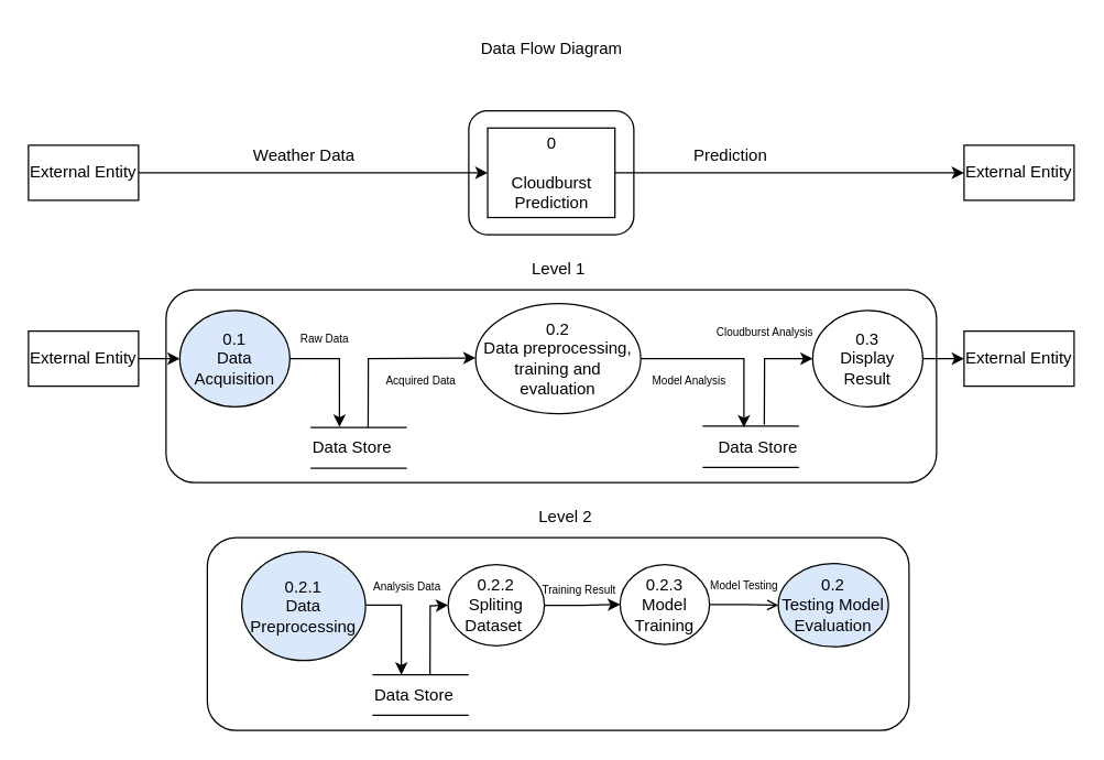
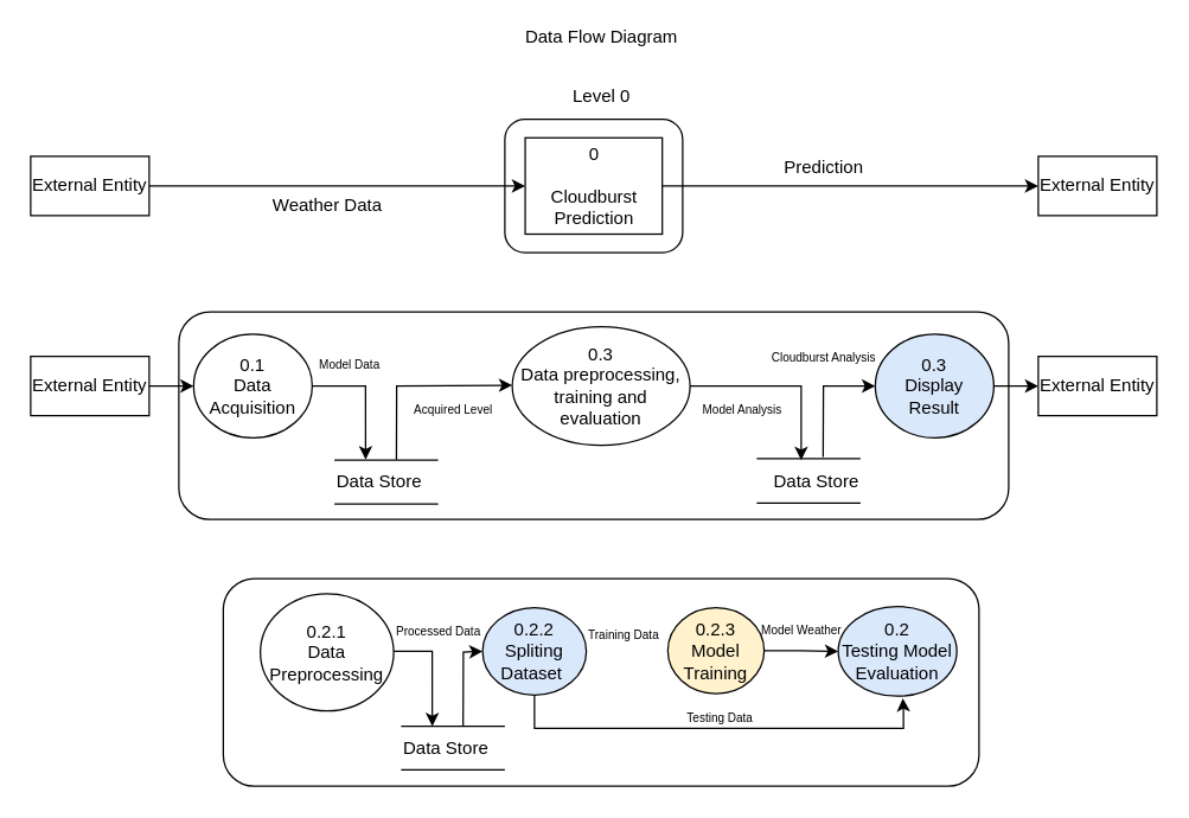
  <mxCell id="0" />
  <mxCell id="1" parent="0" />
  <mxCell id="2" value="" style="rounded=1;whiteSpace=wrap;html=1;" parent="1" vertex="1"><mxGeometry x="340" y="80" width="120" height="90" as="geometry" /></mxCell>
  <mxCell id="3" style="edgeStyle=orthogonalEdgeStyle;rounded=0;orthogonalLoop=1;jettySize=auto;html=1;entryX=0;entryY=0.5;entryDx=0;entryDy=0;" parent="1" source="4" target="6" edge="1"><mxGeometry relative="1" as="geometry" /></mxCell>
  <mxCell id="4" value="External Entity" style="rounded=0;whiteSpace=wrap;html=1;" parent="1" vertex="1"><mxGeometry x="20" y="105" width="80" height="40" as="geometry" /></mxCell>
  <mxCell id="5" style="edgeStyle=orthogonalEdgeStyle;rounded=0;orthogonalLoop=1;jettySize=auto;html=1;entryX=0;entryY=0.5;entryDx=0;entryDy=0;" parent="1" source="6" target="28" edge="1"><mxGeometry relative="1" as="geometry" /></mxCell>
  <mxCell id="6" value="0&lt;br&gt;&lt;br&gt;Cloudburst &lt;br&gt;Prediction" style="whiteSpace=wrap;html=1;rounded=0;" parent="1" vertex="1"><mxGeometry x="353.75" y="92.5" width="92.5" height="65" as="geometry" /></mxCell>
+ <mxCell id="7" value="Level 0" style="text;html=1;align=center;verticalAlign=middle;resizable=0;points=[];autosize=1;strokeColor=none;fillColor=none;" parent="1" vertex="1"><mxGeometry x="375" y="50" width="60" height="30" as="geometry" /></mxCell>
  <mxCell id="8" value="" style="rounded=1;whiteSpace=wrap;html=1;" parent="1" vertex="1"><mxGeometry x="120" y="210" width="560" height="140" as="geometry" /></mxCell>
  <mxCell id="9" style="edgeStyle=orthogonalEdgeStyle;rounded=0;orthogonalLoop=1;jettySize=auto;html=1;" parent="1" source="10" target="12" edge="1"><mxGeometry relative="1" as="geometry" /></mxCell>
  <mxCell id="10" value="External Entity" style="rounded=0;whiteSpace=wrap;html=1;" parent="1" vertex="1"><mxGeometry x="20" y="240" width="80" height="40" as="geometry" /></mxCell>
  <mxCell id="11" style="edgeStyle=orthogonalEdgeStyle;rounded=0;orthogonalLoop=1;jettySize=auto;html=1;entryX=0.388;entryY=-0.013;entryDx=0;entryDy=0;entryPerimeter=0;" parent="1" source="12" target="34" edge="1"><mxGeometry relative="1" as="geometry" /></mxCell>
- <mxCell id="12" value="0.1&lt;br&gt;Data &lt;br&gt;Acquisition" style="ellipse;whiteSpace=wrap;html=1;fillColor=#dae8fc;" parent="1" vertex="1"><mxGeometry x="130" y="225" width="80" height="70" as="geometry" /></mxCell>
+ <mxCell id="12" value="0.1&lt;br&gt;Data &lt;br&gt;Acquisition" style="ellipse;whiteSpace=wrap;html=1;" parent="1" vertex="1"><mxGeometry x="130" y="225" width="80" height="70" as="geometry" /></mxCell>
  <mxCell id="13" value="External Entity" style="rounded=0;whiteSpace=wrap;html=1;" parent="1" vertex="1"><mxGeometry x="700" y="240" width="80" height="40" as="geometry" /></mxCell>
- <mxCell id="14" value="Level 1" style="text;html=1;align=center;verticalAlign=middle;resizable=0;points=[];autosize=1;strokeColor=none;fillColor=none;" parent="1" vertex="1"><mxGeometry x="375" y="180" width="60" height="30" as="geometry" /></mxCell>
  <mxCell id="15" style="edgeStyle=orthogonalEdgeStyle;rounded=0;orthogonalLoop=1;jettySize=auto;html=1;" parent="1" source="16" target="39" edge="1"><mxGeometry relative="1" as="geometry"><Array as="points"><mxPoint x="540" y="260" /></Array></mxGeometry></mxCell>
- <mxCell id="16" value="0.2&lt;br&gt;Data preprocessing, training and evaluation" style="ellipse;whiteSpace=wrap;html=1;" parent="1" vertex="1"><mxGeometry x="345" y="220" width="120" height="80" as="geometry" /></mxCell>
+ <mxCell id="16" value="0.3&lt;br&gt;Data preprocessing, training and evaluation" style="ellipse;whiteSpace=wrap;html=1;" parent="1" vertex="1"><mxGeometry x="345" y="220" width="120" height="80" as="geometry" /></mxCell>
  <mxCell id="17" value="" style="rounded=1;whiteSpace=wrap;html=1;" parent="1" vertex="1"><mxGeometry x="150" y="390" width="510" height="140" as="geometry" /></mxCell>
- <mxCell id="18" value="Level 2" style="text;html=1;align=center;verticalAlign=middle;resizable=0;points=[];autosize=1;strokeColor=none;fillColor=none;" parent="1" vertex="1"><mxGeometry x="380" y="360" width="60" height="30" as="geometry" /></mxCell>
- <mxCell id="19" style="edgeStyle=orthogonalEdgeStyle;rounded=0;orthogonalLoop=1;jettySize=auto;html=1;entryX=0;entryY=0.5;entryDx=0;entryDy=0;" parent="1" source="21" target="23" edge="1"><mxGeometry relative="1" as="geometry" /></mxCell>
- <mxCell id="21" value="0.2.2&lt;br&gt;Spliting &lt;br&gt;Dataset&amp;nbsp;" style="ellipse;whiteSpace=wrap;html=1;" parent="1" vertex="1"><mxGeometry x="325" y="409.55" width="70" height="59" as="geometry" /></mxCell>
- <mxCell id="22" style="edgeStyle=orthogonalEdgeStyle;rounded=0;orthogonalLoop=1;jettySize=auto;html=1;entryX=0;entryY=0.5;entryDx=0;entryDy=0;endArrow=open;" parent="1" source="23" target="25" edge="1"><mxGeometry relative="1" as="geometry"><mxPoint x="570" y="438.55" as="targetPoint" /></mxGeometry></mxCell>
- <mxCell id="23" value="0.2.3&lt;br&gt;Model &lt;br&gt;Training" style="ellipse;whiteSpace=wrap;html=1;" parent="1" vertex="1"><mxGeometry x="450" y="409.55" width="65" height="58" as="geometry" /></mxCell>
- <mxCell id="24" value="0.2.1&lt;br&gt;Data Preprocessing" style="ellipse;whiteSpace=wrap;html=1;fillColor=#dae8fc;" parent="1" vertex="1"><mxGeometry x="175" y="400.27" width="90" height="79" as="geometry" /></mxCell>
+ <mxCell id="20" style="edgeStyle=orthogonalEdgeStyle;rounded=0;orthogonalLoop=1;jettySize=auto;html=1;exitX=0.5;exitY=1;exitDx=0;exitDy=0;entryX=0.546;entryY=1.024;entryDx=0;entryDy=0;entryPerimeter=0;" edge="1" parent="1" source="21" target="25"><mxGeometry relative="1" as="geometry"><mxPoint x="650" y="469" as="targetPoint" /><mxPoint x="374.8" y="474.3" as="sourcePoint" /><Array as="points"><mxPoint x="360" y="491" /><mxPoint x="609" y="491" /><mxPoint x="609" y="480" /><mxPoint x="609" y="480" /></Array></mxGeometry></mxCell>
+ <mxCell id="21" value="0.2.2&lt;br&gt;Spliting &lt;br&gt;Dataset&amp;nbsp;" style="ellipse;whiteSpace=wrap;html=1;fillColor=#dae8fc;" parent="1" vertex="1"><mxGeometry x="325" y="409.55" width="70" height="59" as="geometry" /></mxCell>
+ <mxCell id="22" style="edgeStyle=orthogonalEdgeStyle;rounded=0;orthogonalLoop=1;jettySize=auto;html=1;entryX=0;entryY=0.5;entryDx=0;entryDy=0;" parent="1" source="23" target="25" edge="1"><mxGeometry relative="1" as="geometry"><mxPoint x="570" y="438.55" as="targetPoint" /></mxGeometry></mxCell>
+ <mxCell id="23" value="0.2.3&lt;br&gt;Model &lt;br&gt;Training" style="ellipse;whiteSpace=wrap;html=1;fillColor=#fff2cc;" parent="1" vertex="1"><mxGeometry x="450" y="409.55" width="65" height="58" as="geometry" /></mxCell>
+ <mxCell id="24" value="0.2.1&lt;br&gt;Data Preprocessing" style="ellipse;whiteSpace=wrap;html=1;" parent="1" vertex="1"><mxGeometry x="175" y="400.27" width="90" height="79" as="geometry" /></mxCell>
  <mxCell id="25" value="0.2&lt;br&gt;Testing Model &lt;br&gt;Evaluation" style="ellipse;whiteSpace=wrap;html=1;fillColor=#dae8fc;" parent="1" vertex="1"><mxGeometry x="565" y="408.82" width="80" height="60.45" as="geometry" /></mxCell>
  <mxCell id="26" style="edgeStyle=orthogonalEdgeStyle;rounded=0;orthogonalLoop=1;jettySize=auto;html=1;entryX=0;entryY=0.5;entryDx=0;entryDy=0;" parent="1" source="27" target="13" edge="1"><mxGeometry relative="1" as="geometry" /></mxCell>
- <mxCell id="27" value="0.3&lt;br&gt;Display&lt;br&gt;Result" style="ellipse;whiteSpace=wrap;html=1;" parent="1" vertex="1"><mxGeometry x="590" y="225" width="80" height="70" as="geometry" /></mxCell>
+ <mxCell id="27" value="0.3&lt;br&gt;Display&lt;br&gt;Result" style="ellipse;whiteSpace=wrap;html=1;fillColor=#dae8fc;" parent="1" vertex="1"><mxGeometry x="590" y="225" width="80" height="70" as="geometry" /></mxCell>
  <mxCell id="28" value="External Entity" style="rounded=0;whiteSpace=wrap;html=1;" parent="1" vertex="1"><mxGeometry x="700" y="105" width="80" height="40" as="geometry" /></mxCell>
- <mxCell id="29" value="Data Flow Diagram" style="text;html=1;align=center;verticalAlign=middle;resizable=0;points=[];autosize=1;strokeColor=none;fillColor=none;" parent="1" vertex="1"><mxGeometry x="335" y="20" width="130" height="30" as="geometry" /></mxCell>
- <mxCell id="30" value="Weather Data" style="text;html=1;align=center;verticalAlign=middle;resizable=0;points=[];autosize=1;strokeColor=none;fillColor=none;" vertex="1" parent="1"><mxGeometry x="170" y="98" width="100" height="30" as="geometry" /></mxCell>
- <mxCell id="31" value="Prediction" style="text;html=1;align=center;verticalAlign=middle;resizable=0;points=[];autosize=1;strokeColor=none;fillColor=none;" vertex="1" parent="1"><mxGeometry x="490" y="98" width="80" height="30" as="geometry" /></mxCell>
+ <mxCell id="29" value="Data Flow Diagram" style="text;html=1;align=center;verticalAlign=middle;resizable=0;points=[];autosize=1;strokeColor=none;fillColor=none;" parent="1" vertex="1"><mxGeometry x="340" y="10" width="130" height="30" as="geometry" /></mxCell>
+ <mxCell id="30" value="Weather Data" style="text;html=1;align=center;verticalAlign=middle;resizable=0;points=[];autosize=1;strokeColor=none;fillColor=none;" vertex="1" parent="1"><mxGeometry x="170" y="123" width="100" height="30" as="geometry" /></mxCell>
+ <mxCell id="31" value="Prediction" style="text;html=1;align=center;verticalAlign=middle;resizable=0;points=[];autosize=1;strokeColor=none;fillColor=none;" vertex="1" parent="1"><mxGeometry x="515" y="98" width="80" height="30" as="geometry" /></mxCell>
  <mxCell id="32" value="" style="endArrow=none;html=1;rounded=0;" edge="1" parent="1"><mxGeometry width="50" height="50" relative="1" as="geometry"><mxPoint x="225" y="339.5" as="sourcePoint" /><mxPoint x="295" y="339.5" as="targetPoint" /></mxGeometry></mxCell>
  <mxCell id="33" value="" style="endArrow=none;html=1;rounded=0;" edge="1" parent="1"><mxGeometry width="50" height="50" relative="1" as="geometry"><mxPoint x="225" y="310" as="sourcePoint" /><mxPoint x="295" y="310" as="targetPoint" /></mxGeometry></mxCell>
  <mxCell id="34" value="Data Store" style="text;html=1;align=center;verticalAlign=middle;resizable=0;points=[];autosize=1;strokeColor=none;fillColor=none;" vertex="1" parent="1"><mxGeometry x="215" y="310" width="80" height="30" as="geometry" /></mxCell>
  <mxCell id="35" value="" style="endArrow=classic;html=1;rounded=0;exitX=0.648;exitY=-0.013;exitDx=0;exitDy=0;exitPerimeter=0;" edge="1" parent="1" source="34"><mxGeometry width="50" height="50" relative="1" as="geometry"><mxPoint x="275" y="260" as="sourcePoint" /><mxPoint x="345" y="259.5" as="targetPoint" /><Array as="points"><mxPoint x="267" y="260" /></Array></mxGeometry></mxCell>
- <mxCell id="36" value="&lt;font style=&quot;font-size: 8px;&quot;&gt;Acquired Data&lt;/font&gt;" style="text;html=1;align=center;verticalAlign=middle;resizable=0;points=[];autosize=1;strokeColor=none;fillColor=none;" vertex="1" parent="1"><mxGeometry x="270" y="260" width="70" height="30" as="geometry" /></mxCell>
+ <mxCell id="36" value="&lt;font style=&quot;font-size: 8px;&quot;&gt;Acquired Level&lt;/font&gt;" style="text;html=1;align=center;verticalAlign=middle;resizable=0;points=[];autosize=1;strokeColor=none;fillColor=none;" vertex="1" parent="1"><mxGeometry x="270" y="260" width="70" height="30" as="geometry" /></mxCell>
  <mxCell id="37" value="" style="endArrow=none;html=1;rounded=0;" edge="1" parent="1"><mxGeometry width="50" height="50" relative="1" as="geometry"><mxPoint x="510" y="339" as="sourcePoint" /><mxPoint x="580" y="339" as="targetPoint" /></mxGeometry></mxCell>
  <mxCell id="38" value="" style="endArrow=none;html=1;rounded=0;" edge="1" parent="1"><mxGeometry width="50" height="50" relative="1" as="geometry"><mxPoint x="510" y="309" as="sourcePoint" /><mxPoint x="580" y="309" as="targetPoint" /></mxGeometry></mxCell>
  <mxCell id="39" value="Data Store" style="text;html=1;align=center;verticalAlign=middle;resizable=0;points=[];autosize=1;strokeColor=none;fillColor=none;" vertex="1" parent="1"><mxGeometry x="510" y="310" width="80" height="30" as="geometry" /></mxCell>
  <mxCell id="40" value="&lt;font style=&quot;font-size: 8px;&quot;&gt;Model Analysis&lt;/font&gt;" style="text;html=1;align=center;verticalAlign=middle;resizable=0;points=[];autosize=1;strokeColor=none;fillColor=none;" vertex="1" parent="1"><mxGeometry x="460" y="260" width="80" height="30" as="geometry" /></mxCell>
  <mxCell id="41" value="" style="endArrow=classic;html=1;rounded=0;exitX=0.56;exitY=-0.067;exitDx=0;exitDy=0;exitPerimeter=0;" edge="1" parent="1" source="39"><mxGeometry width="50" height="50" relative="1" as="geometry"><mxPoint x="560" y="260" as="sourcePoint" /><mxPoint x="590" y="260" as="targetPoint" /><Array as="points"><mxPoint x="555" y="260" /></Array></mxGeometry></mxCell>
- <mxCell id="42" value="&lt;font style=&quot;font-size: 8px;&quot;&gt;Raw Data&lt;/font&gt;" style="text;html=1;align=center;verticalAlign=middle;resizable=0;points=[];autosize=1;strokeColor=none;fillColor=none;" vertex="1" parent="1"><mxGeometry x="205" y="230" width="60" height="30" as="geometry" /></mxCell>
+ <mxCell id="42" value="&lt;font style=&quot;font-size: 8px;&quot;&gt;Model Data&lt;/font&gt;" style="text;html=1;align=center;verticalAlign=middle;resizable=0;points=[];autosize=1;strokeColor=none;fillColor=none;" vertex="1" parent="1"><mxGeometry x="205" y="230" width="60" height="30" as="geometry" /></mxCell>
  <mxCell id="43" value="&lt;span style=&quot;font-size: 8px;&quot;&gt;Cloudburst Analysis&lt;/span&gt;" style="text;html=1;align=center;verticalAlign=middle;resizable=0;points=[];autosize=1;strokeColor=none;fillColor=none;" vertex="1" parent="1"><mxGeometry x="505" y="225" width="100" height="30" as="geometry" /></mxCell>
- <mxCell id="44" value="&lt;font style=&quot;font-size: 8px;&quot;&gt;Analysis Data&lt;/font&gt;" style="text;html=1;align=center;verticalAlign=middle;resizable=0;points=[];autosize=1;strokeColor=none;fillColor=none;" vertex="1" parent="1"><mxGeometry x="255" y="409.55" width="80" height="30" as="geometry" /></mxCell>
+ <mxCell id="44" value="&lt;font style=&quot;font-size: 8px;&quot;&gt;Processed Data&lt;/font&gt;" style="text;html=1;align=center;verticalAlign=middle;resizable=0;points=[];autosize=1;strokeColor=none;fillColor=none;" vertex="1" parent="1"><mxGeometry x="255" y="409.55" width="80" height="30" as="geometry" /></mxCell>
  <mxCell id="45" style="edgeStyle=orthogonalEdgeStyle;rounded=0;orthogonalLoop=1;jettySize=auto;html=1;entryX=0.388;entryY=-0.013;entryDx=0;entryDy=0;entryPerimeter=0;exitX=0.126;exitY=0.98;exitDx=0;exitDy=0;exitPerimeter=0;" edge="1" target="48" parent="1" source="44"><mxGeometry relative="1" as="geometry"><mxPoint x="291" y="440" as="sourcePoint" /><Array as="points"><mxPoint x="291" y="439" /></Array></mxGeometry></mxCell>
  <mxCell id="46" value="" style="endArrow=none;html=1;rounded=0;" edge="1" parent="1"><mxGeometry width="50" height="50" relative="1" as="geometry"><mxPoint x="270" y="519.05" as="sourcePoint" /><mxPoint x="340" y="519.05" as="targetPoint" /></mxGeometry></mxCell>
  <mxCell id="47" value="" style="endArrow=none;html=1;rounded=0;" edge="1" parent="1"><mxGeometry width="50" height="50" relative="1" as="geometry"><mxPoint x="270" y="489.55" as="sourcePoint" /><mxPoint x="340" y="489.55" as="targetPoint" /></mxGeometry></mxCell>
  <mxCell id="48" value="Data Store" style="text;html=1;align=center;verticalAlign=middle;resizable=0;points=[];autosize=1;strokeColor=none;fillColor=none;" vertex="1" parent="1"><mxGeometry x="260" y="490" width="80" height="30" as="geometry" /></mxCell>
  <mxCell id="49" value="" style="endArrow=classic;html=1;rounded=0;exitX=0.648;exitY=-0.013;exitDx=0;exitDy=0;exitPerimeter=0;entryX=0;entryY=0.5;entryDx=0;entryDy=0;" edge="1" source="48" parent="1" target="21"><mxGeometry width="50" height="50" relative="1" as="geometry"><mxPoint x="320" y="439.55" as="sourcePoint" /><mxPoint x="350" y="440" as="targetPoint" /><Array as="points"><mxPoint x="312" y="439.55" /></Array></mxGeometry></mxCell>
- <mxCell id="50" value="&lt;font style=&quot;font-size: 8px;&quot;&gt;Training Result&lt;/font&gt;" style="text;html=1;align=center;verticalAlign=middle;resizable=0;points=[];autosize=1;strokeColor=none;fillColor=none;" vertex="1" parent="1"><mxGeometry x="385" y="412" width="70" height="30" as="geometry" /></mxCell>
- <mxCell id="52" value="&lt;font style=&quot;font-size: 8px;&quot;&gt;Model Testing&lt;/font&gt;" style="text;html=1;align=center;verticalAlign=middle;resizable=0;points=[];autosize=1;strokeColor=none;fillColor=none;" vertex="1" parent="1"><mxGeometry x="505" y="408.82" width="70" height="30" as="geometry" /></mxCell>
+ <mxCell id="50" value="&lt;font style=&quot;font-size: 8px;&quot;&gt;Training Data&lt;/font&gt;" style="text;html=1;align=center;verticalAlign=middle;resizable=0;points=[];autosize=1;strokeColor=none;fillColor=none;" vertex="1" parent="1"><mxGeometry x="385" y="412" width="70" height="30" as="geometry" /></mxCell>
+ <mxCell id="51" value="&lt;font style=&quot;font-size: 8px;&quot;&gt;Testing Data&lt;/font&gt;" style="text;html=1;align=center;verticalAlign=middle;resizable=0;points=[];autosize=1;strokeColor=none;fillColor=none;" vertex="1" parent="1"><mxGeometry x="450" y="467.55" width="70" height="30" as="geometry" /></mxCell>
+ <mxCell id="52" value="&lt;font style=&quot;font-size: 8px;&quot;&gt;Model Weather&lt;/font&gt;" style="text;html=1;align=center;verticalAlign=middle;resizable=0;points=[];autosize=1;strokeColor=none;fillColor=none;" vertex="1" parent="1"><mxGeometry x="505" y="408.82" width="70" height="30" as="geometry" /></mxCell>
